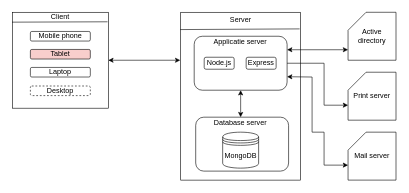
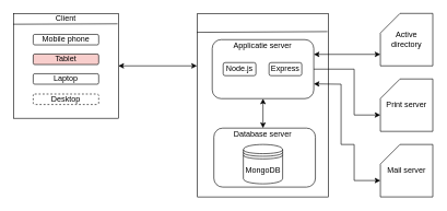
  <mxCell id="0" />
  <mxCell id="1" parent="0" />
  <mxCell id="2" value="" style="group" vertex="1" connectable="0" parent="1"><mxGeometry x="20" y="20" width="160" height="160" as="geometry" /></mxCell>
  <mxCell id="3" value="" style="rounded=0;whiteSpace=wrap;html=1;" vertex="1" parent="2"><mxGeometry width="160" height="160" as="geometry" /></mxCell>
  <mxCell id="4" value="" style="endArrow=none;html=1;rounded=0;entryX=0.992;entryY=0.099;entryDx=0;entryDy=0;exitX=-0.004;exitY=0.103;exitDx=0;exitDy=0;entryPerimeter=0;exitPerimeter=0;" edge="1" parent="2" source="3" target="3"><mxGeometry width="50" height="50" relative="1" as="geometry"><mxPoint x="53.333" y="90" as="sourcePoint" /><mxPoint x="120" y="40" as="targetPoint" /></mxGeometry></mxCell>
  <mxCell id="5" value="Client" style="text;html=1;strokeColor=none;fillColor=none;align=center;verticalAlign=middle;whiteSpace=wrap;rounded=0;" vertex="1" parent="2"><mxGeometry x="40" y="2" width="80" height="10" as="geometry" /></mxCell>
  <mxCell id="6" value="Mobile phone" style="rounded=1;whiteSpace=wrap;html=1;" vertex="1" parent="2"><mxGeometry x="30" y="32" width="100" height="16" as="geometry" /></mxCell>
  <mxCell id="7" value="Tablet" style="rounded=1;whiteSpace=wrap;html=1;fillColor=#f8cecc;" vertex="1" parent="2"><mxGeometry x="30" y="62" width="100" height="16" as="geometry" /></mxCell>
  <mxCell id="8" value="Laptop" style="rounded=1;whiteSpace=wrap;html=1;" vertex="1" parent="2"><mxGeometry x="30" y="92" width="100" height="16" as="geometry" /></mxCell>
  <mxCell id="9" value="Desktop" style="rounded=1;whiteSpace=wrap;html=1;dashed=1;" vertex="1" parent="2"><mxGeometry x="30" y="123" width="100" height="16" as="geometry" /></mxCell>
  <mxCell id="10" value="" style="group" vertex="1" connectable="0" parent="1"><mxGeometry x="300.8" y="20" width="200" height="280" as="geometry" /></mxCell>
  <mxCell id="11" value="" style="rounded=0;whiteSpace=wrap;html=1;" vertex="1" parent="10"><mxGeometry width="200" height="280" as="geometry" /></mxCell>
  <mxCell id="12" value="" style="endArrow=none;html=1;rounded=0;entryX=0.992;entryY=0.099;entryDx=0;entryDy=0;exitX=-0.004;exitY=0.103;exitDx=0;exitDy=0;entryPerimeter=0;exitPerimeter=0;" edge="1" parent="10" source="11" target="11"><mxGeometry width="50" height="50" relative="1" as="geometry"><mxPoint x="66.667" y="157.5" as="sourcePoint" /><mxPoint x="150" y="70" as="targetPoint" /></mxGeometry></mxCell>
- <mxCell id="13" value="Server" style="text;html=1;strokeColor=none;fillColor=none;align=center;verticalAlign=middle;whiteSpace=wrap;rounded=0;" vertex="1" parent="10"><mxGeometry x="50" y="3.5" width="100" height="17.5" as="geometry" /></mxCell>
  <mxCell id="14" value="" style="rounded=1;whiteSpace=wrap;html=1;" vertex="1" parent="10"><mxGeometry x="25" y="175" width="155" height="90" as="geometry" /></mxCell>
  <mxCell id="15" value="MongoDB" style="shape=datastore;whiteSpace=wrap;html=1;" vertex="1" parent="10"><mxGeometry x="70" y="200" width="60" height="60" as="geometry" /></mxCell>
  <mxCell id="16" value="Database server" style="text;html=1;strokeColor=none;fillColor=none;align=center;verticalAlign=middle;whiteSpace=wrap;rounded=0;" vertex="1" parent="10"><mxGeometry x="47.5" y="175" width="105" height="20" as="geometry" /></mxCell>
  <mxCell id="17" value="" style="rounded=1;whiteSpace=wrap;html=1;" vertex="1" parent="10"><mxGeometry x="22.5" y="40" width="155" height="90" as="geometry" /></mxCell>
  <mxCell id="18" value="Applicatie server" style="text;html=1;strokeColor=none;fillColor=none;align=center;verticalAlign=middle;whiteSpace=wrap;rounded=0;" vertex="1" parent="10"><mxGeometry x="47.5" y="40" width="105" height="20" as="geometry" /></mxCell>
  <mxCell id="19" value="Node.js" style="rounded=1;whiteSpace=wrap;html=1;" vertex="1" parent="10"><mxGeometry x="39.2" y="75" width="50" height="20" as="geometry" /></mxCell>
  <mxCell id="20" value="Express" style="rounded=1;whiteSpace=wrap;html=1;" vertex="1" parent="10"><mxGeometry x="109.2" y="75" width="50" height="20" as="geometry" /></mxCell>
  <mxCell id="21" value="" style="endArrow=classic;startArrow=classic;html=1;rounded=0;entryX=0.5;entryY=1;entryDx=0;entryDy=0;" edge="1" parent="10" source="16" target="17"><mxGeometry width="50" height="50" relative="1" as="geometry"><mxPoint x="249.2" y="80" as="sourcePoint" /><mxPoint x="289.2" y="65" as="targetPoint" /></mxGeometry></mxCell>
  <mxCell id="22" value="Print server" style="shape=card;whiteSpace=wrap;html=1;" vertex="1" parent="1"><mxGeometry x="580" y="120" width="80" height="80" as="geometry" /></mxCell>
  <mxCell id="23" value="Mail server" style="shape=card;whiteSpace=wrap;html=1;" vertex="1" parent="1"><mxGeometry x="580" y="220" width="80" height="80" as="geometry" /></mxCell>
  <mxCell id="24" value="Active directory" style="shape=card;whiteSpace=wrap;html=1;" vertex="1" parent="1"><mxGeometry x="580" y="20" width="80" height="80" as="geometry" /></mxCell>
  <mxCell id="25" value="" style="endArrow=classic;startArrow=classic;html=1;rounded=0;exitX=1;exitY=0.5;exitDx=0;exitDy=0;" edge="1" parent="1" source="3"><mxGeometry width="50" height="50" relative="1" as="geometry"><mxPoint x="140" y="270" as="sourcePoint" /><mxPoint x="300" y="100" as="targetPoint" /></mxGeometry></mxCell>
  <mxCell id="26" value="" style="endArrow=classic;startArrow=classic;html=1;rounded=0;exitX=1;exitY=0.25;exitDx=0;exitDy=0;entryX=0;entryY=0.781;entryDx=0;entryDy=0;entryPerimeter=0;" edge="1" parent="1" source="17" target="24"><mxGeometry width="50" height="50" relative="1" as="geometry"><mxPoint x="540" y="90" as="sourcePoint" /><mxPoint x="550" y="70" as="targetPoint" /></mxGeometry></mxCell>
  <mxCell id="27" value="" style="endArrow=classic;html=1;rounded=0;entryX=0;entryY=0;entryDx=0;entryDy=55;entryPerimeter=0;exitX=1;exitY=0.5;exitDx=0;exitDy=0;" edge="1" parent="1" source="17" target="22"><mxGeometry width="50" height="50" relative="1" as="geometry"><mxPoint x="510" y="200" as="sourcePoint" /><mxPoint x="560" y="150" as="targetPoint" /><Array as="points"><mxPoint x="540" y="105" /><mxPoint x="540" y="175" /></Array></mxGeometry></mxCell>
  <mxCell id="28" value="" style="endArrow=classic;startArrow=classic;html=1;rounded=0;entryX=0;entryY=0;entryDx=0;entryDy=55;entryPerimeter=0;exitX=1;exitY=0.75;exitDx=0;exitDy=0;" edge="1" parent="1" source="17" target="23"><mxGeometry width="50" height="50" relative="1" as="geometry"><mxPoint x="530" y="280" as="sourcePoint" /><mxPoint x="580" y="230" as="targetPoint" /><Array as="points"><mxPoint x="520" y="128" /><mxPoint x="520" y="220" /><mxPoint x="540" y="220" /><mxPoint x="540" y="275" /></Array></mxGeometry></mxCell>
